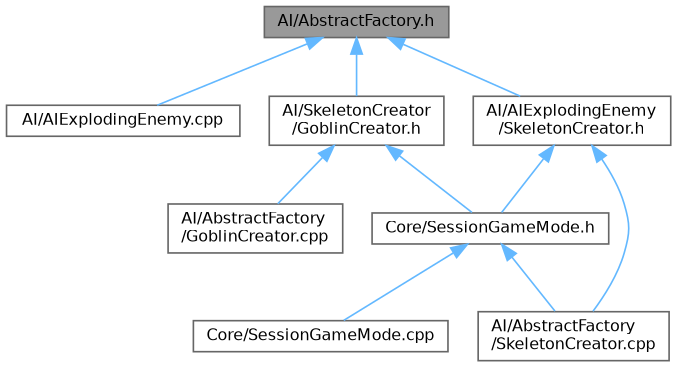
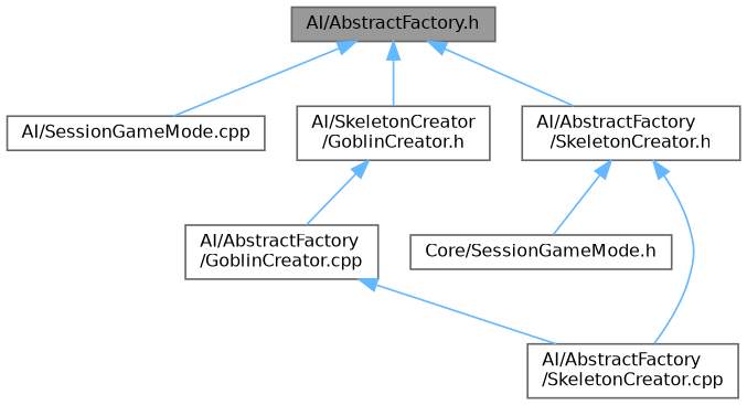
  digraph {
    node [color=grey40 fillcolor=white fontname=Helvetica fontsize=10 shape=box style=filled]
    edge [color=steelblue1 dir=back fontname=Helvetica fontsize=10 labelfontname=Helvetica labelfontsize=10 style=solid]
    n1 [color=gray40 fillcolor=grey60 fontcolor=black height=0.2 label="AI/AbstractFactory.h" width=0.4]
-   n2 [height=0.2 label="AI/AIExplodingEnemy.cpp" width=0.4]
+   n2 [height=0.2 label="AI/SessionGameMode.cpp" width=0.4]
    n3 [height=0.2 label="AI/SkeletonCreator\l/GoblinCreator.h" width=0.4]
-   n4 [height=0.2 label="AI/AIExplodingEnemy\l/SkeletonCreator.h" width=0.4]
+   n4 [height=0.2 label="AI/AbstractFactory\l/SkeletonCreator.h" width=0.4]
    n5 [height=0.2 label="AI/AbstractFactory\l/GoblinCreator.cpp" width=0.4]
    n6 [height=0.2 label="Core/SessionGameMode.h" width=0.4]
    n7 [height=0.2 label="AI/AbstractFactory\l/SkeletonCreator.cpp" width=0.4]
-   n8 [height=0.2 label="Core/SessionGameMode.cpp" width=0.4]
    n1 -> n2
    n1 -> n3
    n1 -> n4
    n3 -> n5
-   n3 -> n6
    n4 -> n6
    n4 -> n7
-   n6 -> n7
-   n6 -> n8
+   n5 -> n7
  }
